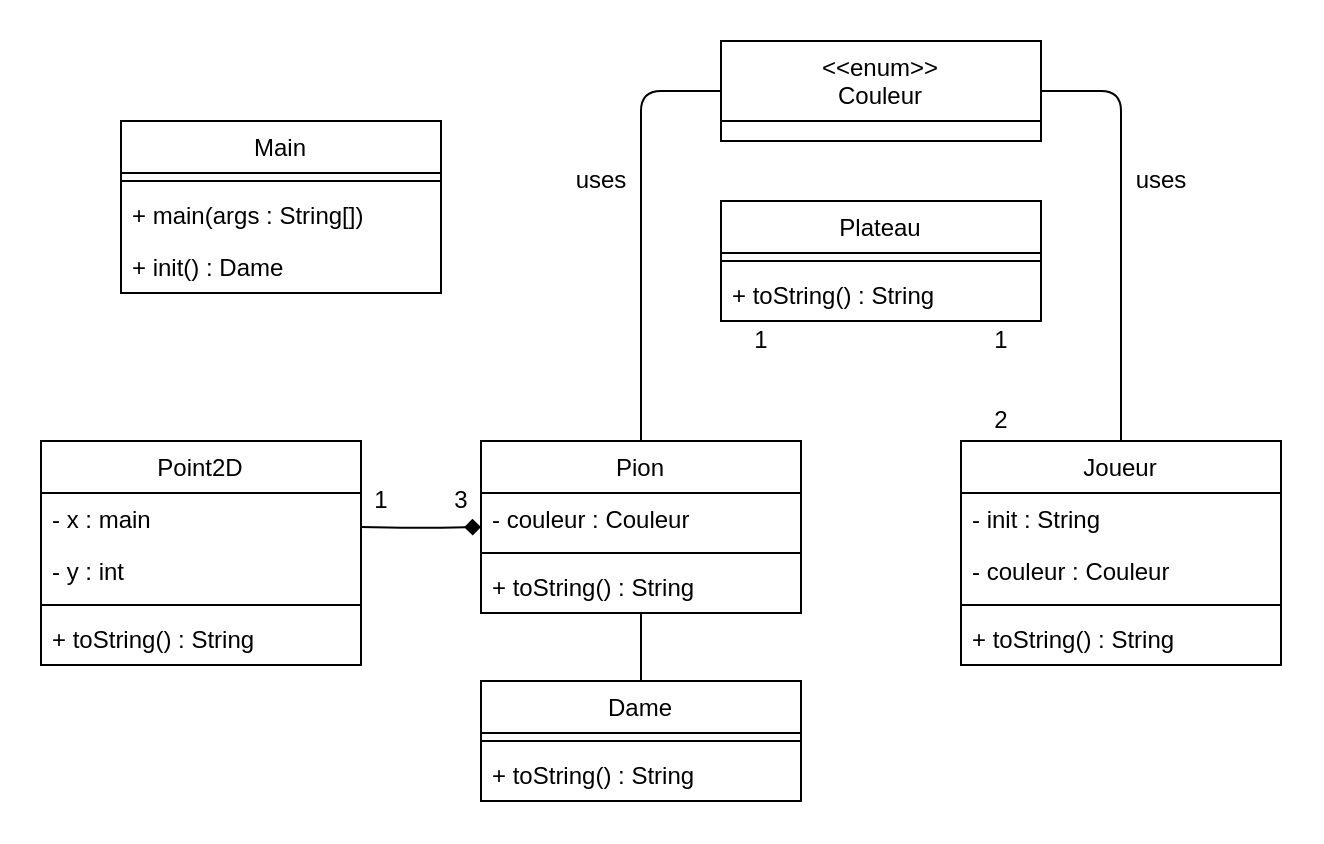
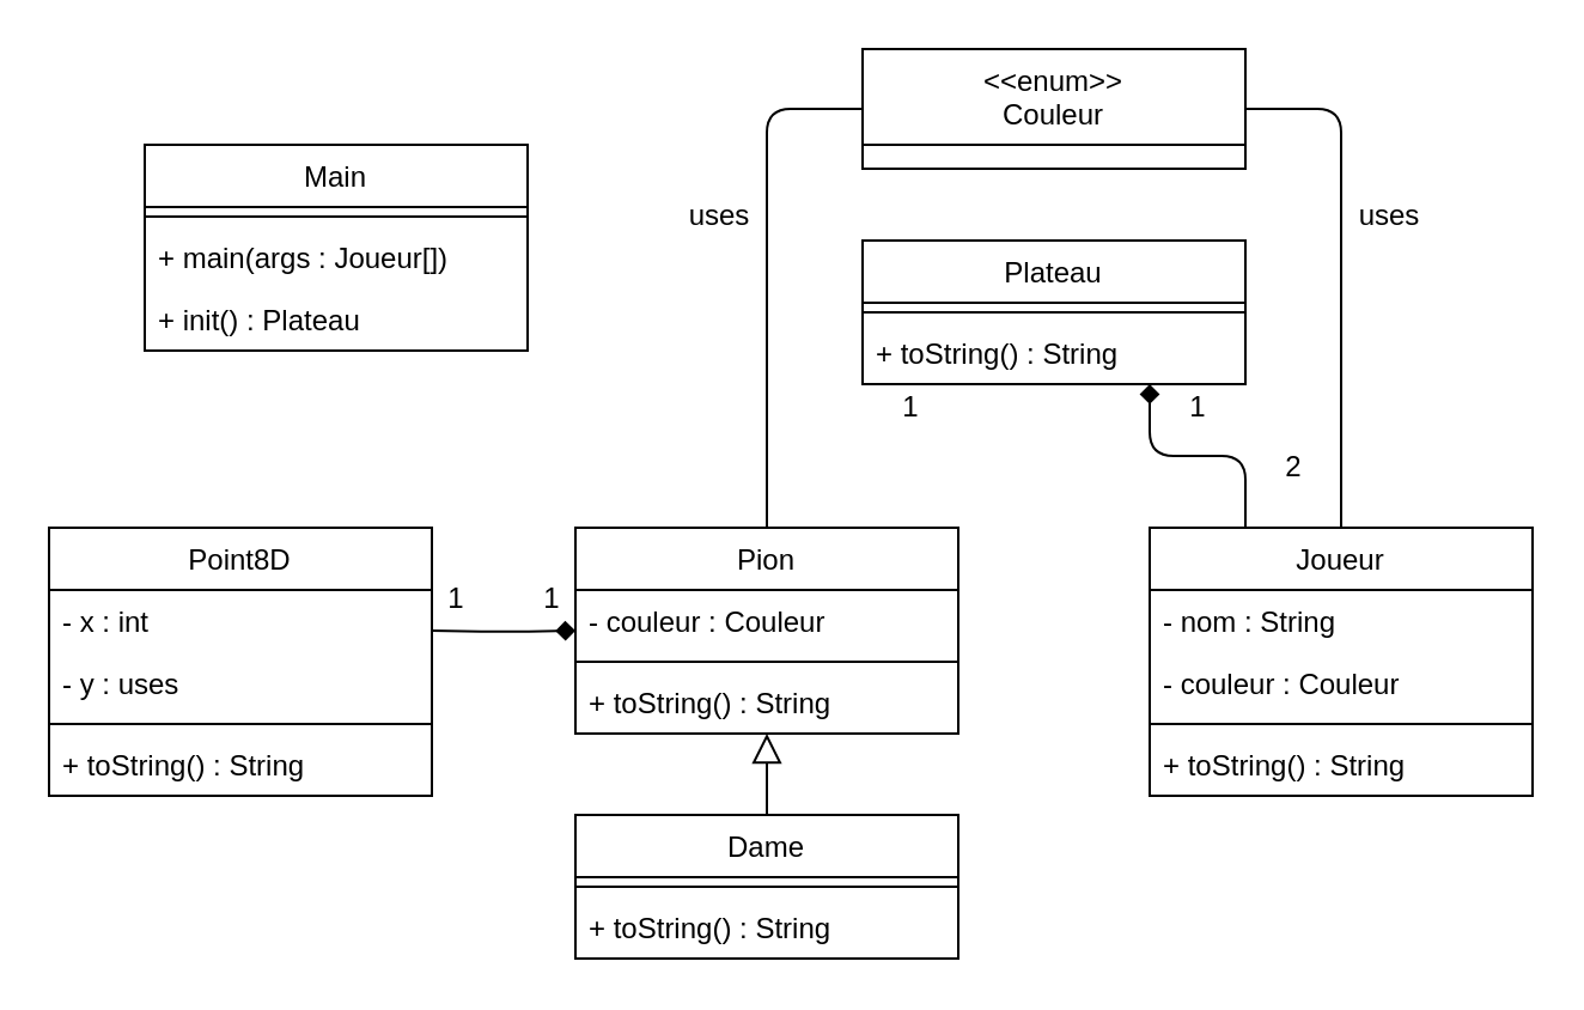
  <mxCell id="0" />
  <mxCell id="1" parent="0" />
  <mxCell id="2" value="Plateau" style="swimlane;fontStyle=0;align=center;verticalAlign=top;childLayout=stackLayout;horizontal=1;startSize=26;horizontalStack=0;resizeParent=1;resizeLast=0;collapsible=1;marginBottom=0;rounded=0;shadow=0;strokeWidth=1;" parent="1" vertex="1"><mxGeometry x="360" y="100" width="160" height="60" as="geometry"><mxRectangle x="230" y="140" width="160" height="26" as="alternateBounds" /></mxGeometry></mxCell>
  <mxCell id="3" value="" style="line;html=1;strokeWidth=1;align=left;verticalAlign=middle;spacingTop=-1;spacingLeft=3;spacingRight=3;rotatable=0;labelPosition=right;points=[];portConstraint=eastwest;" parent="2" vertex="1"><mxGeometry y="26" width="160" height="8" as="geometry" /></mxCell>
  <mxCell id="4" value="+ toString() : String" style="text;align=left;verticalAlign=top;spacingLeft=4;spacingRight=4;overflow=hidden;rotatable=0;points=[[0,0.5],[1,0.5]];portConstraint=eastwest;" parent="2" vertex="1"><mxGeometry y="34" width="160" height="26" as="geometry" /></mxCell>
  <mxCell id="5" style="edgeStyle=orthogonalEdgeStyle;rounded=1;orthogonalLoop=1;jettySize=auto;html=1;exitX=0.5;exitY=0;exitDx=0;exitDy=0;entryX=0;entryY=0.5;entryDx=0;entryDy=0;endArrow=none;endFill=0;" edge="1" parent="1" source="6" target="21"><mxGeometry relative="1" as="geometry" /></mxCell>
  <mxCell id="6" value="Pion" style="swimlane;fontStyle=0;align=center;verticalAlign=top;childLayout=stackLayout;horizontal=1;startSize=26;horizontalStack=0;resizeParent=1;resizeLast=0;collapsible=1;marginBottom=0;rounded=0;shadow=0;strokeWidth=1;" parent="1" vertex="1"><mxGeometry x="240" y="220" width="160" height="86" as="geometry"><mxRectangle x="550" y="140" width="160" height="26" as="alternateBounds" /></mxGeometry></mxCell>
  <mxCell id="7" value="- couleur : Couleur" style="text;align=left;verticalAlign=top;spacingLeft=4;spacingRight=4;overflow=hidden;rotatable=0;points=[[0,0.5],[1,0.5]];portConstraint=eastwest;rounded=0;shadow=0;html=0;" parent="6" vertex="1"><mxGeometry y="26" width="160" height="26" as="geometry" /></mxCell>
  <mxCell id="8" value="" style="line;html=1;strokeWidth=1;align=left;verticalAlign=middle;spacingTop=-1;spacingLeft=3;spacingRight=3;rotatable=0;labelPosition=right;points=[];portConstraint=eastwest;" parent="6" vertex="1"><mxGeometry y="52" width="160" height="8" as="geometry" /></mxCell>
  <mxCell id="9" value="+ toString() : String" style="text;align=left;verticalAlign=top;spacingLeft=4;spacingRight=4;overflow=hidden;rotatable=0;points=[[0,0.5],[1,0.5]];portConstraint=eastwest;" parent="6" vertex="1"><mxGeometry y="60" width="160" height="26" as="geometry" /></mxCell>
+ <mxCell id="10" style="edgeStyle=orthogonalEdgeStyle;rounded=1;orthogonalLoop=1;jettySize=auto;html=1;exitX=0.25;exitY=0;exitDx=0;exitDy=0;endArrow=diamond;endFill=1;" edge="1" parent="1" source="12" target="2"><mxGeometry relative="1" as="geometry"><Array as="points"><mxPoint x="520" y="190" /><mxPoint x="480" y="190" /></Array></mxGeometry></mxCell>
  <mxCell id="11" style="edgeStyle=orthogonalEdgeStyle;rounded=1;orthogonalLoop=1;jettySize=auto;html=1;exitX=0.5;exitY=0;exitDx=0;exitDy=0;entryX=1;entryY=0.5;entryDx=0;entryDy=0;endArrow=none;endFill=0;" edge="1" parent="1" source="12" target="21"><mxGeometry relative="1" as="geometry" /></mxCell>
  <mxCell id="12" value="Joueur" style="swimlane;fontStyle=0;align=center;verticalAlign=top;childLayout=stackLayout;horizontal=1;startSize=26;horizontalStack=0;resizeParent=1;resizeLast=0;collapsible=1;marginBottom=0;rounded=0;shadow=0;strokeWidth=1;" vertex="1" parent="1"><mxGeometry x="480" y="220" width="160" height="112" as="geometry"><mxRectangle x="550" y="140" width="160" height="26" as="alternateBounds" /></mxGeometry></mxCell>
- <mxCell id="13" value="- init : String" style="text;align=left;verticalAlign=top;spacingLeft=4;spacingRight=4;overflow=hidden;rotatable=0;points=[[0,0.5],[1,0.5]];portConstraint=eastwest;" vertex="1" parent="12"><mxGeometry y="26" width="160" height="26" as="geometry" /></mxCell>
+ <mxCell id="13" value="- nom : String" style="text;align=left;verticalAlign=top;spacingLeft=4;spacingRight=4;overflow=hidden;rotatable=0;points=[[0,0.5],[1,0.5]];portConstraint=eastwest;" vertex="1" parent="12"><mxGeometry y="26" width="160" height="26" as="geometry" /></mxCell>
  <mxCell id="14" value="- couleur : Couleur" style="text;align=left;verticalAlign=top;spacingLeft=4;spacingRight=4;overflow=hidden;rotatable=0;points=[[0,0.5],[1,0.5]];portConstraint=eastwest;rounded=0;shadow=0;html=0;" vertex="1" parent="12"><mxGeometry y="52" width="160" height="26" as="geometry" /></mxCell>
  <mxCell id="15" value="" style="line;html=1;strokeWidth=1;align=left;verticalAlign=middle;spacingTop=-1;spacingLeft=3;spacingRight=3;rotatable=0;labelPosition=right;points=[];portConstraint=eastwest;" vertex="1" parent="12"><mxGeometry y="78" width="160" height="8" as="geometry" /></mxCell>
  <mxCell id="16" value="+ toString() : String" style="text;align=left;verticalAlign=top;spacingLeft=4;spacingRight=4;overflow=hidden;rotatable=0;points=[[0,0.5],[1,0.5]];portConstraint=eastwest;" vertex="1" parent="12"><mxGeometry y="86" width="160" height="26" as="geometry" /></mxCell>
  <mxCell id="17" value="Dame" style="swimlane;fontStyle=0;align=center;verticalAlign=top;childLayout=stackLayout;horizontal=1;startSize=26;horizontalStack=0;resizeParent=1;resizeLast=0;collapsible=1;marginBottom=0;rounded=0;shadow=0;strokeWidth=1;" vertex="1" parent="1"><mxGeometry x="240" y="340" width="160" height="60" as="geometry"><mxRectangle x="550" y="140" width="160" height="26" as="alternateBounds" /></mxGeometry></mxCell>
  <mxCell id="18" value="" style="line;html=1;strokeWidth=1;align=left;verticalAlign=middle;spacingTop=-1;spacingLeft=3;spacingRight=3;rotatable=0;labelPosition=right;points=[];portConstraint=eastwest;" vertex="1" parent="17"><mxGeometry y="26" width="160" height="8" as="geometry" /></mxCell>
  <mxCell id="19" value="+ toString() : String" style="text;align=left;verticalAlign=top;spacingLeft=4;spacingRight=4;overflow=hidden;rotatable=0;points=[[0,0.5],[1,0.5]];portConstraint=eastwest;" vertex="1" parent="17"><mxGeometry y="34" width="160" height="26" as="geometry" /></mxCell>
- <mxCell id="20" value="" style="endArrow=none;endSize=10;endFill=0;shadow=0;strokeWidth=1;rounded=1;edgeStyle=elbowEdgeStyle;elbow=vertical;" edge="1" parent="1" source="17" target="6"><mxGeometry width="160" relative="1" as="geometry"><mxPoint x="80" y="162" as="sourcePoint" /><mxPoint x="180" y="60" as="targetPoint" /></mxGeometry></mxCell>
+ <mxCell id="20" value="" style="endArrow=block;endSize=10;endFill=0;shadow=0;strokeWidth=1;rounded=1;edgeStyle=elbowEdgeStyle;elbow=vertical;" edge="1" parent="1" source="17" target="6"><mxGeometry width="160" relative="1" as="geometry"><mxPoint x="80" y="162" as="sourcePoint" /><mxPoint x="180" y="60" as="targetPoint" /></mxGeometry></mxCell>
  <mxCell id="21" value="&lt;&lt;enum&gt;&gt;&#10;Couleur" style="swimlane;fontStyle=0;align=center;verticalAlign=top;childLayout=stackLayout;horizontal=1;startSize=40;horizontalStack=0;resizeParent=1;resizeLast=0;collapsible=1;marginBottom=0;rounded=0;shadow=0;strokeWidth=1;" vertex="1" parent="1"><mxGeometry x="360" y="20" width="160" height="50" as="geometry"><mxRectangle x="550" y="140" width="160" height="26" as="alternateBounds" /></mxGeometry></mxCell>
  <mxCell id="22" value="uses" style="text;html=1;align=center;verticalAlign=middle;resizable=0;points=[];autosize=1;strokeColor=none;fillColor=none;" vertex="1" parent="1"><mxGeometry x="280" y="80" width="40" height="20" as="geometry" /></mxCell>
  <mxCell id="23" value="uses" style="text;html=1;align=center;verticalAlign=middle;resizable=0;points=[];autosize=1;strokeColor=none;fillColor=none;" vertex="1" parent="1"><mxGeometry x="560" y="80" width="40" height="20" as="geometry" /></mxCell>
  <mxCell id="24" value="Main" style="swimlane;fontStyle=0;align=center;verticalAlign=top;childLayout=stackLayout;horizontal=1;startSize=26;horizontalStack=0;resizeParent=1;resizeLast=0;collapsible=1;marginBottom=0;rounded=0;shadow=0;strokeWidth=1;" vertex="1" parent="1"><mxGeometry x="60" y="60" width="160" height="86" as="geometry"><mxRectangle x="550" y="140" width="160" height="26" as="alternateBounds" /></mxGeometry></mxCell>
  <mxCell id="25" value="" style="line;html=1;strokeWidth=1;align=left;verticalAlign=middle;spacingTop=-1;spacingLeft=3;spacingRight=3;rotatable=0;labelPosition=right;points=[];portConstraint=eastwest;" vertex="1" parent="24"><mxGeometry y="26" width="160" height="8" as="geometry" /></mxCell>
- <mxCell id="26" value="+ main(args : String[])" style="text;align=left;verticalAlign=top;spacingLeft=4;spacingRight=4;overflow=hidden;rotatable=0;points=[[0,0.5],[1,0.5]];portConstraint=eastwest;" vertex="1" parent="24"><mxGeometry y="34" width="160" height="26" as="geometry" /></mxCell>
- <mxCell id="27" value="+ init() : Dame" style="text;align=left;verticalAlign=top;spacingLeft=4;spacingRight=4;overflow=hidden;rotatable=0;points=[[0,0.5],[1,0.5]];portConstraint=eastwest;" vertex="1" parent="24"><mxGeometry y="60" width="160" height="26" as="geometry" /></mxCell>
- <mxCell id="28" value="Point2D" style="swimlane;fontStyle=0;align=center;verticalAlign=top;childLayout=stackLayout;horizontal=1;startSize=26;horizontalStack=0;resizeParent=1;resizeLast=0;collapsible=1;marginBottom=0;rounded=0;shadow=0;strokeWidth=1;" vertex="1" parent="1"><mxGeometry x="20" y="220" width="160" height="112" as="geometry"><mxRectangle x="550" y="140" width="160" height="26" as="alternateBounds" /></mxGeometry></mxCell>
- <mxCell id="29" value="- x : main" style="text;align=left;verticalAlign=top;spacingLeft=4;spacingRight=4;overflow=hidden;rotatable=0;points=[[0,0.5],[1,0.5]];portConstraint=eastwest;" vertex="1" parent="28"><mxGeometry y="26" width="160" height="26" as="geometry" /></mxCell>
- <mxCell id="30" value="- y : int" style="text;align=left;verticalAlign=top;spacingLeft=4;spacingRight=4;overflow=hidden;rotatable=0;points=[[0,0.5],[1,0.5]];portConstraint=eastwest;" vertex="1" parent="28"><mxGeometry y="52" width="160" height="26" as="geometry" /></mxCell>
+ <mxCell id="26" value="+ main(args : Joueur[])" style="text;align=left;verticalAlign=top;spacingLeft=4;spacingRight=4;overflow=hidden;rotatable=0;points=[[0,0.5],[1,0.5]];portConstraint=eastwest;" vertex="1" parent="24"><mxGeometry y="34" width="160" height="26" as="geometry" /></mxCell>
+ <mxCell id="27" value="+ init() : Plateau" style="text;align=left;verticalAlign=top;spacingLeft=4;spacingRight=4;overflow=hidden;rotatable=0;points=[[0,0.5],[1,0.5]];portConstraint=eastwest;" vertex="1" parent="24"><mxGeometry y="60" width="160" height="26" as="geometry" /></mxCell>
+ <mxCell id="28" value="Point8D" style="swimlane;fontStyle=0;align=center;verticalAlign=top;childLayout=stackLayout;horizontal=1;startSize=26;horizontalStack=0;resizeParent=1;resizeLast=0;collapsible=1;marginBottom=0;rounded=0;shadow=0;strokeWidth=1;" vertex="1" parent="1"><mxGeometry x="20" y="220" width="160" height="112" as="geometry"><mxRectangle x="550" y="140" width="160" height="26" as="alternateBounds" /></mxGeometry></mxCell>
+ <mxCell id="29" value="- x : int" style="text;align=left;verticalAlign=top;spacingLeft=4;spacingRight=4;overflow=hidden;rotatable=0;points=[[0,0.5],[1,0.5]];portConstraint=eastwest;" vertex="1" parent="28"><mxGeometry y="26" width="160" height="26" as="geometry" /></mxCell>
+ <mxCell id="30" value="- y : uses" style="text;align=left;verticalAlign=top;spacingLeft=4;spacingRight=4;overflow=hidden;rotatable=0;points=[[0,0.5],[1,0.5]];portConstraint=eastwest;" vertex="1" parent="28"><mxGeometry y="52" width="160" height="26" as="geometry" /></mxCell>
  <mxCell id="31" value="" style="line;html=1;strokeWidth=1;align=left;verticalAlign=middle;spacingTop=-1;spacingLeft=3;spacingRight=3;rotatable=0;labelPosition=right;points=[];portConstraint=eastwest;" vertex="1" parent="28"><mxGeometry y="78" width="160" height="8" as="geometry" /></mxCell>
  <mxCell id="32" value="+ toString() : String" style="text;align=left;verticalAlign=top;spacingLeft=4;spacingRight=4;overflow=hidden;rotatable=0;points=[[0,0.5],[1,0.5]];portConstraint=eastwest;" vertex="1" parent="28"><mxGeometry y="86" width="160" height="26" as="geometry" /></mxCell>
  <mxCell id="33" style="edgeStyle=orthogonalEdgeStyle;rounded=1;orthogonalLoop=1;jettySize=auto;html=1;endArrow=diamond;endFill=1;" edge="1" parent="1" target="6"><mxGeometry relative="1" as="geometry"><mxPoint x="180" y="263" as="sourcePoint" /></mxGeometry></mxCell>
  <mxCell id="34" value="1" style="text;html=1;align=center;verticalAlign=middle;resizable=0;points=[];autosize=1;strokeColor=none;fillColor=none;" vertex="1" parent="1"><mxGeometry x="370" y="160" width="20" height="20" as="geometry" /></mxCell>
- <mxCell id="35" value="2" style="text;html=1;align=center;verticalAlign=middle;resizable=0;points=[];autosize=1;strokeColor=none;fillColor=none;" vertex="1" parent="1"><mxGeometry x="490" y="200" width="20" height="20" as="geometry" /></mxCell>
+ <mxCell id="35" value="2" style="text;html=1;align=center;verticalAlign=middle;resizable=0;points=[];autosize=1;strokeColor=none;fillColor=none;" vertex="1" parent="1"><mxGeometry x="530" y="185" width="20" height="20" as="geometry" /></mxCell>
  <mxCell id="36" value="1" style="text;html=1;align=center;verticalAlign=middle;resizable=0;points=[];autosize=1;strokeColor=none;fillColor=none;" vertex="1" parent="1"><mxGeometry x="490" y="160" width="20" height="20" as="geometry" /></mxCell>
- <mxCell id="37" value="1&amp;nbsp; &amp;nbsp; &amp;nbsp; &amp;nbsp; &amp;nbsp; 3" style="text;html=1;align=center;verticalAlign=middle;resizable=0;points=[];autosize=1;strokeColor=none;fillColor=none;" vertex="1" parent="1"><mxGeometry x="180" y="240" width="60" height="20" as="geometry" /></mxCell>
+ <mxCell id="37" value="1&amp;nbsp; &amp;nbsp; &amp;nbsp; &amp;nbsp; &amp;nbsp; 1" style="text;html=1;align=center;verticalAlign=middle;resizable=0;points=[];autosize=1;strokeColor=none;fillColor=none;" vertex="1" parent="1"><mxGeometry x="180" y="240" width="60" height="20" as="geometry" /></mxCell>
